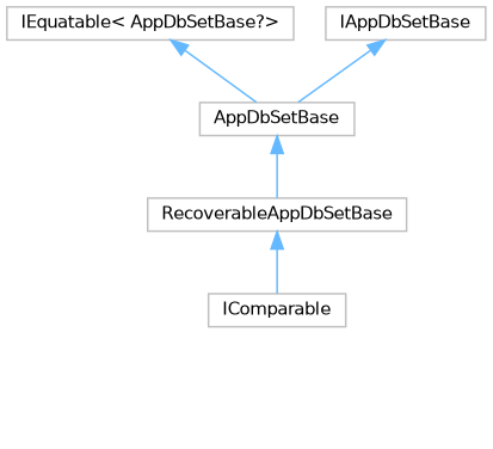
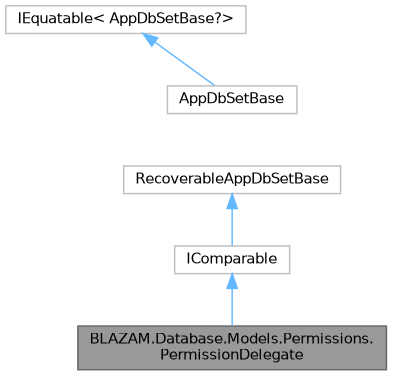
  digraph {
    node [color=grey75 fillcolor=white fontname=Helvetica fontsize=10 shape=box style=filled]
    edge [color=steelblue1 dir=back fontname=Helvetica fontsize=10 labelfontname=Helvetica labelfontsize=10 style=solid]
+   n1 [color=gray40 fillcolor=grey60 fontcolor=black height=0.2 label="BLAZAM.Database.Models.Permissions.\lPermissionDelegate" width=0.4]
    n2 [height=0.2 label=RecoverableAppDbSetBase width=0.4]
    n3 [height=0.2 label=IComparable width=0.4]
    n4 [height=0.2 label=AppDbSetBase width=0.4]
    n5 [height=0.2 label="IEquatable\< AppDbSetBase?\>" width=0.4]
-   n6 [height=0.2 label=IAppDbSetBase width=0.4]
    n2 -> n3
-   n4 -> n2
+   n3 -> n1
    n5 -> n4
-   n6 -> n4
  }
